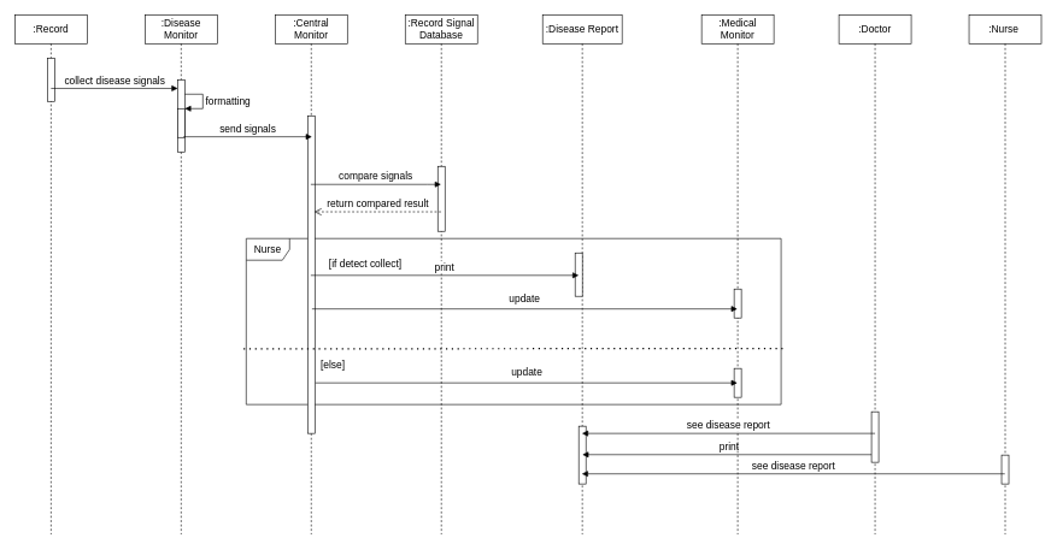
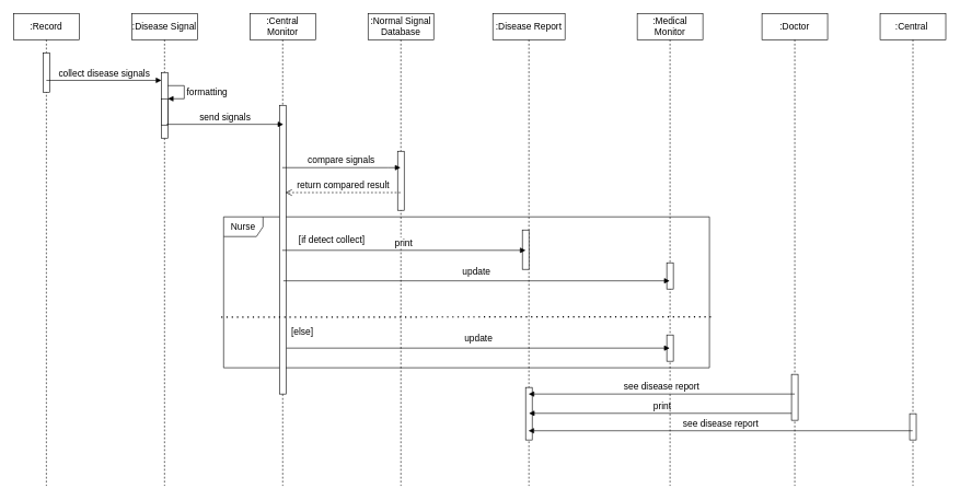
  <mxCell id="0" />
  <mxCell id="1" parent="0" />
  <mxCell id="2" value="Nurse" style="shape=umlFrame;whiteSpace=wrap;html=1;fontSize=14;" vertex="1" parent="1"><mxGeometry x="340" y="330" width="740" height="230" as="geometry" /></mxCell>
  <mxCell id="3" value=":Record" style="shape=umlLifeline;perimeter=lifelinePerimeter;whiteSpace=wrap;html=1;container=1;collapsible=0;recursiveResize=0;outlineConnect=0;fontSize=14;" vertex="1" parent="1"><mxGeometry x="20" y="20" width="100" height="720" as="geometry" /></mxCell>
  <mxCell id="4" value="" style="html=1;points=[];perimeter=orthogonalPerimeter;fontSize=14;" vertex="1" parent="3"><mxGeometry x="45" y="60" width="10" height="60" as="geometry" /></mxCell>
- <mxCell id="5" value=":Disease Monitor" style="shape=umlLifeline;perimeter=lifelinePerimeter;whiteSpace=wrap;html=1;container=1;collapsible=0;recursiveResize=0;outlineConnect=0;fontSize=14;" vertex="1" parent="1"><mxGeometry x="200" y="20" width="100" height="720" as="geometry" /></mxCell>
+ <mxCell id="5" value=":Disease Signal" style="shape=umlLifeline;perimeter=lifelinePerimeter;whiteSpace=wrap;html=1;container=1;collapsible=0;recursiveResize=0;outlineConnect=0;fontSize=14;" vertex="1" parent="1"><mxGeometry x="200" y="20" width="100" height="720" as="geometry" /></mxCell>
  <mxCell id="6" value="" style="html=1;points=[];perimeter=orthogonalPerimeter;fontSize=14;" vertex="1" parent="5"><mxGeometry x="45" y="90" width="10" height="100" as="geometry" /></mxCell>
  <mxCell id="7" value="" style="html=1;points=[];perimeter=orthogonalPerimeter;fontSize=14;" vertex="1" parent="5"><mxGeometry x="45" y="130" width="10" height="40" as="geometry" /></mxCell>
  <mxCell id="8" value="formatting" style="edgeStyle=orthogonalEdgeStyle;html=1;align=left;spacingLeft=2;endArrow=block;rounded=0;entryX=1;entryY=0;fontSize=14;" edge="1" target="7" parent="5"><mxGeometry relative="1" as="geometry"><mxPoint x="55" y="110" as="sourcePoint" /><Array as="points"><mxPoint x="80" y="110" /></Array></mxGeometry></mxCell>
  <mxCell id="9" value=":Central Monitor" style="shape=umlLifeline;perimeter=lifelinePerimeter;whiteSpace=wrap;html=1;container=1;collapsible=0;recursiveResize=0;outlineConnect=0;fontSize=14;" vertex="1" parent="1"><mxGeometry x="380" y="20" width="100" height="720" as="geometry" /></mxCell>
  <mxCell id="10" value="" style="html=1;points=[];perimeter=orthogonalPerimeter;fontSize=14;" vertex="1" parent="9"><mxGeometry x="45" y="140" width="10" height="440" as="geometry" /></mxCell>
  <mxCell id="11" value="[else]" style="text;html=1;strokeColor=none;fillColor=none;align=center;verticalAlign=middle;whiteSpace=wrap;rounded=0;fontSize=14;" vertex="1" parent="9"><mxGeometry x="60" y="470" width="40" height="30" as="geometry" /></mxCell>
  <mxCell id="12" value="send signals" style="html=1;verticalAlign=bottom;endArrow=block;rounded=0;fontSize=14;exitX=0.813;exitY=0.975;exitDx=0;exitDy=0;exitPerimeter=0;" edge="1" parent="1" source="7"><mxGeometry width="80" relative="1" as="geometry"><mxPoint x="290" y="169" as="sourcePoint" /><mxPoint x="431" y="189" as="targetPoint" /></mxGeometry></mxCell>
- <mxCell id="13" value=":Record Signal Database" style="shape=umlLifeline;perimeter=lifelinePerimeter;whiteSpace=wrap;html=1;container=1;collapsible=0;recursiveResize=0;outlineConnect=0;fontSize=14;" vertex="1" parent="1"><mxGeometry x="560" y="20" width="100" height="720" as="geometry" /></mxCell>
+ <mxCell id="13" value=":Normal Signal Database" style="shape=umlLifeline;perimeter=lifelinePerimeter;whiteSpace=wrap;html=1;container=1;collapsible=0;recursiveResize=0;outlineConnect=0;fontSize=14;" vertex="1" parent="1"><mxGeometry x="560" y="20" width="100" height="720" as="geometry" /></mxCell>
  <mxCell id="14" value="" style="html=1;points=[];perimeter=orthogonalPerimeter;fontSize=14;" vertex="1" parent="13"><mxGeometry x="45" y="210" width="10" height="90" as="geometry" /></mxCell>
  <mxCell id="15" value="[if detect collect]" style="text;html=1;strokeColor=none;fillColor=none;align=center;verticalAlign=middle;whiteSpace=wrap;rounded=0;fontSize=14;" vertex="1" parent="13"><mxGeometry x="-120" y="330" width="130" height="30" as="geometry" /></mxCell>
  <mxCell id="16" value="collect disease signals" style="html=1;verticalAlign=bottom;endArrow=block;rounded=0;fontSize=14;entryX=0.033;entryY=0.12;entryDx=0;entryDy=0;entryPerimeter=0;" edge="1" parent="1" target="6"><mxGeometry width="80" relative="1" as="geometry"><mxPoint x="70" y="122" as="sourcePoint" /><mxPoint x="250" y="150" as="targetPoint" /></mxGeometry></mxCell>
  <mxCell id="17" value="compare signals" style="html=1;verticalAlign=bottom;endArrow=block;rounded=0;fontSize=14;" edge="1" parent="1"><mxGeometry width="80" relative="1" as="geometry"><mxPoint x="429.324" y="255" as="sourcePoint" /><mxPoint x="609.5" y="255" as="targetPoint" /><Array as="points"><mxPoint x="590" y="255" /></Array></mxGeometry></mxCell>
  <mxCell id="18" value=":Disease Report" style="shape=umlLifeline;perimeter=lifelinePerimeter;whiteSpace=wrap;html=1;container=1;collapsible=0;recursiveResize=0;outlineConnect=0;fontSize=14;" vertex="1" parent="1"><mxGeometry x="750" y="20" width="110" height="720" as="geometry" /></mxCell>
  <mxCell id="19" value="" style="html=1;points=[];perimeter=orthogonalPerimeter;fontSize=14;" vertex="1" parent="18"><mxGeometry x="45" y="330" width="10" height="60" as="geometry" /></mxCell>
  <mxCell id="20" value="" style="html=1;points=[];perimeter=orthogonalPerimeter;fontSize=14;" vertex="1" parent="18"><mxGeometry x="50" y="570" width="10" height="80" as="geometry" /></mxCell>
  <mxCell id="21" value="print" style="html=1;verticalAlign=bottom;endArrow=block;rounded=0;fontSize=14;" edge="1" parent="18" source="30"><mxGeometry width="80" relative="1" as="geometry"><mxPoint x="135" y="609.41" as="sourcePoint" /><mxPoint x="55" y="609.41" as="targetPoint" /></mxGeometry></mxCell>
  <mxCell id="22" value=":Medical Monitor" style="shape=umlLifeline;perimeter=lifelinePerimeter;whiteSpace=wrap;html=1;container=1;collapsible=0;recursiveResize=0;outlineConnect=0;fontSize=14;" vertex="1" parent="1"><mxGeometry x="970" y="20" width="100" height="720" as="geometry" /></mxCell>
  <mxCell id="23" value="" style="html=1;points=[];perimeter=orthogonalPerimeter;fontSize=14;" vertex="1" parent="22"><mxGeometry x="45" y="380" width="10" height="40" as="geometry" /></mxCell>
  <mxCell id="24" value="" style="html=1;points=[];perimeter=orthogonalPerimeter;fontSize=14;" vertex="1" parent="22"><mxGeometry x="45" y="490" width="10" height="40" as="geometry" /></mxCell>
  <mxCell id="25" value="print" style="html=1;verticalAlign=bottom;endArrow=block;rounded=0;fontSize=14;" edge="1" parent="1"><mxGeometry width="80" relative="1" as="geometry"><mxPoint x="429.324" y="381" as="sourcePoint" /><mxPoint x="800" y="381" as="targetPoint" /></mxGeometry></mxCell>
  <mxCell id="26" value="update" style="html=1;verticalAlign=bottom;endArrow=block;rounded=0;fontSize=14;exitX=0.51;exitY=0.725;exitDx=0;exitDy=0;exitPerimeter=0;" edge="1" parent="1"><mxGeometry x="-0.001" y="3" width="80" relative="1" as="geometry"><mxPoint x="431" y="427.5" as="sourcePoint" /><mxPoint x="1019.5" y="427.5" as="targetPoint" /><mxPoint as="offset" /></mxGeometry></mxCell>
  <mxCell id="27" value="update" style="html=1;verticalAlign=bottom;endArrow=block;rounded=0;fontSize=14;exitX=0.51;exitY=0.725;exitDx=0;exitDy=0;exitPerimeter=0;" edge="1" parent="1" target="22"><mxGeometry x="-0.001" y="3" width="80" relative="1" as="geometry"><mxPoint x="435.75" y="530" as="sourcePoint" /><mxPoint x="960" y="530" as="targetPoint" /><mxPoint as="offset" /></mxGeometry></mxCell>
  <mxCell id="28" value="" style="endArrow=none;dashed=1;html=1;dashPattern=1 3;strokeWidth=2;rounded=0;fontSize=14;exitX=-0.005;exitY=0.665;exitDx=0;exitDy=0;exitPerimeter=0;entryX=1.003;entryY=0.662;entryDx=0;entryDy=0;entryPerimeter=0;" edge="1" parent="1" source="2" target="2"><mxGeometry width="50" height="50" relative="1" as="geometry"><mxPoint x="640" y="470" as="sourcePoint" /><mxPoint x="690" y="420" as="targetPoint" /></mxGeometry></mxCell>
  <mxCell id="29" value="return compared result" style="html=1;verticalAlign=bottom;endArrow=open;dashed=1;endSize=8;rounded=0;fontSize=14;" edge="1" parent="1" source="13"><mxGeometry relative="1" as="geometry"><mxPoint x="514" y="293" as="sourcePoint" /><mxPoint x="434" y="293" as="targetPoint" /></mxGeometry></mxCell>
  <mxCell id="30" value=":Doctor" style="shape=umlLifeline;perimeter=lifelinePerimeter;whiteSpace=wrap;html=1;container=1;collapsible=0;recursiveResize=0;outlineConnect=0;fontSize=14;" vertex="1" parent="1"><mxGeometry x="1160" y="20" width="100" height="720" as="geometry" /></mxCell>
  <mxCell id="31" value="" style="html=1;points=[];perimeter=orthogonalPerimeter;fontSize=14;" vertex="1" parent="30"><mxGeometry x="45" y="550" width="10" height="70" as="geometry" /></mxCell>
  <mxCell id="32" value="see disease report" style="html=1;verticalAlign=bottom;endArrow=block;rounded=0;fontSize=14;" edge="1" parent="30" target="18"><mxGeometry width="80" relative="1" as="geometry"><mxPoint x="50" y="580" as="sourcePoint" /><mxPoint x="-25" y="580" as="targetPoint" /></mxGeometry></mxCell>
- <mxCell id="33" value=":Nurse&amp;nbsp;" style="shape=umlLifeline;perimeter=lifelinePerimeter;whiteSpace=wrap;html=1;container=1;collapsible=0;recursiveResize=0;outlineConnect=0;fontSize=14;" vertex="1" parent="1"><mxGeometry x="1340" y="20" width="100" height="720" as="geometry" /></mxCell>
+ <mxCell id="33" value=":Central&amp;nbsp;" style="shape=umlLifeline;perimeter=lifelinePerimeter;whiteSpace=wrap;html=1;container=1;collapsible=0;recursiveResize=0;outlineConnect=0;fontSize=14;" vertex="1" parent="1"><mxGeometry x="1340" y="20" width="100" height="720" as="geometry" /></mxCell>
  <mxCell id="34" value="" style="html=1;points=[];perimeter=orthogonalPerimeter;fontSize=14;" vertex="1" parent="33"><mxGeometry x="45" y="610" width="10" height="40" as="geometry" /></mxCell>
  <mxCell id="35" value="see disease report" style="html=1;verticalAlign=bottom;endArrow=block;rounded=0;fontSize=14;" edge="1" parent="1"><mxGeometry width="80" relative="1" as="geometry"><mxPoint x="1389.5" y="656" as="sourcePoint" /><mxPoint x="804.324" y="656" as="targetPoint" /></mxGeometry></mxCell>
